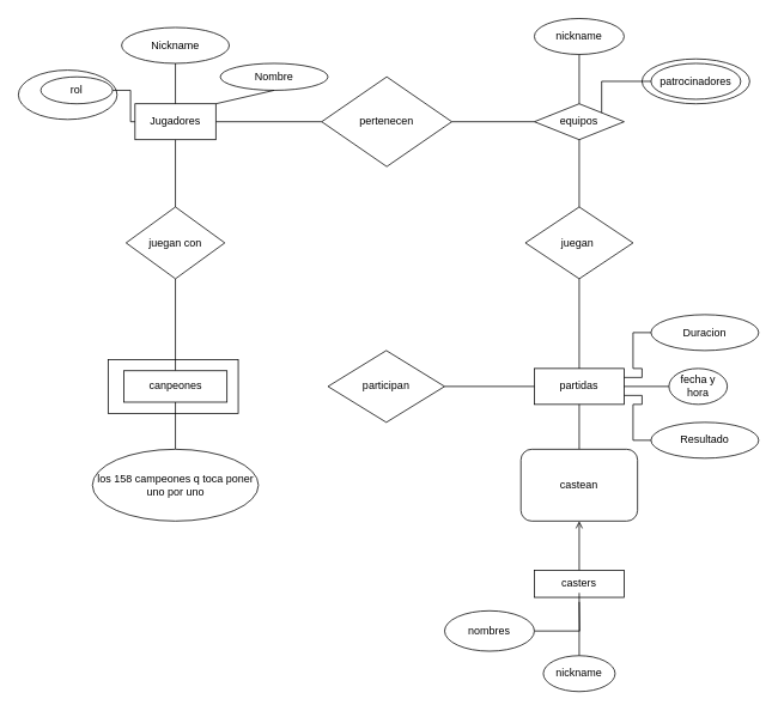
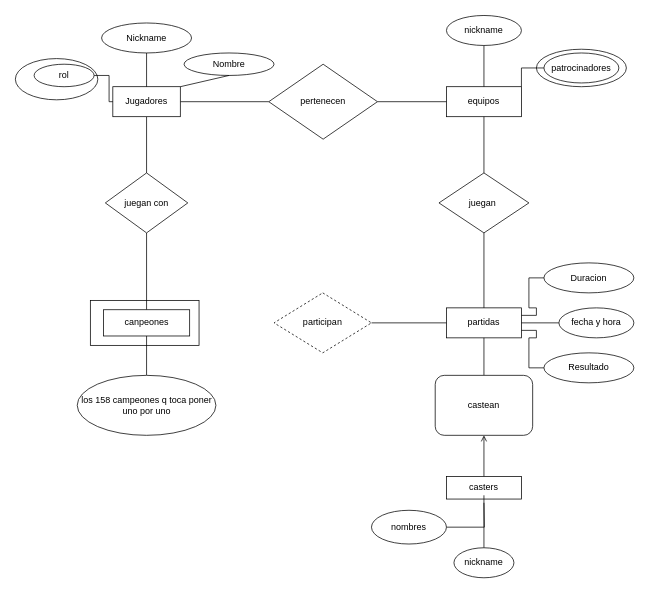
  <mxCell id="0" />
  <mxCell id="1" parent="0" />
  <mxCell id="2" value="" style="ellipse;whiteSpace=wrap;html=1;" vertex="1" parent="1"><mxGeometry x="715" y="65" width="120" height="50" as="geometry" /></mxCell>
  <mxCell id="3" value="" style="ellipse;whiteSpace=wrap;html=1;" vertex="1" parent="1"><mxGeometry x="20" y="77.5" width="110" height="55" as="geometry" /></mxCell>
  <mxCell id="4" value="" style="rounded=0;whiteSpace=wrap;html=1;" vertex="1" parent="1"><mxGeometry x="120" y="400" width="145" height="60" as="geometry" /></mxCell>
  <mxCell id="5" style="edgeStyle=orthogonalEdgeStyle;rounded=0;orthogonalLoop=1;jettySize=auto;html=1;entryX=0;entryY=0.5;entryDx=0;entryDy=0;endArrow=none;endFill=0;" edge="1" parent="1" source="7" target="31"><mxGeometry relative="1" as="geometry" /></mxCell>
  <mxCell id="6" style="edgeStyle=orthogonalEdgeStyle;rounded=0;orthogonalLoop=1;jettySize=auto;html=1;endArrow=none;endFill=0;" edge="1" parent="1" source="7" target="32"><mxGeometry relative="1" as="geometry" /></mxCell>
  <mxCell id="7" value="Jugadores" style="rounded=0;whiteSpace=wrap;html=1;" vertex="1" parent="1"><mxGeometry x="150" y="115" width="90" height="40" as="geometry" /></mxCell>
  <mxCell id="8" value="Nickname" style="ellipse;whiteSpace=wrap;html=1;" vertex="1" parent="1"><mxGeometry x="135" y="30" width="120" height="40" as="geometry" /></mxCell>
  <mxCell id="9" value="" style="endArrow=none;html=1;rounded=0;entryX=0.5;entryY=1;entryDx=0;entryDy=0;exitX=0.5;exitY=0;exitDx=0;exitDy=0;" edge="1" parent="1" source="7" target="8"><mxGeometry width="50" height="50" relative="1" as="geometry"><mxPoint x="195" y="100" as="sourcePoint" /><mxPoint x="235" y="130" as="targetPoint" /></mxGeometry></mxCell>
  <mxCell id="10" value="Nombre" style="ellipse;whiteSpace=wrap;html=1;" vertex="1" parent="1"><mxGeometry x="245" y="70" width="120" height="30" as="geometry" /></mxCell>
  <mxCell id="11" value="" style="endArrow=none;html=1;rounded=0;entryX=0.5;entryY=1;entryDx=0;entryDy=0;exitX=1;exitY=0;exitDx=0;exitDy=0;" edge="1" parent="1" source="7" target="10"><mxGeometry width="50" height="50" relative="1" as="geometry"><mxPoint x="185" y="180" as="sourcePoint" /><mxPoint x="235" y="130" as="targetPoint" /></mxGeometry></mxCell>
  <mxCell id="12" value="partidas" style="rounded=0;whiteSpace=wrap;html=1;" vertex="1" parent="1"><mxGeometry x="595" y="410" width="100" height="40" as="geometry" /></mxCell>
  <mxCell id="13" style="edgeStyle=orthogonalEdgeStyle;rounded=0;orthogonalLoop=1;jettySize=auto;html=1;endArrow=none;endFill=0;" edge="1" parent="1" source="14" target="12"><mxGeometry relative="1" as="geometry" /></mxCell>
- <mxCell id="14" value="fecha y hora" style="ellipse;whiteSpace=wrap;html=1;" vertex="1" parent="1"><mxGeometry x="745" y="410" width="65" height="40" as="geometry" /></mxCell>
- <mxCell id="15" value="equipos" style="rhombus;whiteSpace=wrap;html=1;" vertex="1" parent="1"><mxGeometry x="595" y="115" width="100" height="40" as="geometry" /></mxCell>
+ <mxCell id="14" value="fecha y hora" style="ellipse;whiteSpace=wrap;html=1;" vertex="1" parent="1"><mxGeometry x="745" y="410" width="100" height="40" as="geometry" /></mxCell>
+ <mxCell id="15" value="equipos" style="rounded=0;whiteSpace=wrap;html=1;" vertex="1" parent="1"><mxGeometry x="595" y="115" width="100" height="40" as="geometry" /></mxCell>
  <mxCell id="16" style="edgeStyle=orthogonalEdgeStyle;rounded=0;orthogonalLoop=1;jettySize=auto;html=1;endArrow=none;endFill=0;" edge="1" parent="1" source="17" target="15"><mxGeometry relative="1" as="geometry" /></mxCell>
  <mxCell id="17" value="nickname" style="ellipse;whiteSpace=wrap;html=1;" vertex="1" parent="1"><mxGeometry x="595" y="20" width="100" height="40" as="geometry" /></mxCell>
  <mxCell id="18" style="edgeStyle=orthogonalEdgeStyle;rounded=0;orthogonalLoop=1;jettySize=auto;html=1;endArrow=none;endFill=0;entryX=1;entryY=0;entryDx=0;entryDy=0;" edge="1" parent="1" source="19" target="15"><mxGeometry relative="1" as="geometry"><mxPoint x="705" y="150" as="targetPoint" /></mxGeometry></mxCell>
  <mxCell id="19" value="patrocinadores" style="ellipse;whiteSpace=wrap;html=1;" vertex="1" parent="1"><mxGeometry x="725" y="70" width="100" height="40" as="geometry" /></mxCell>
  <mxCell id="20" style="edgeStyle=orthogonalEdgeStyle;rounded=0;orthogonalLoop=1;jettySize=auto;html=1;endArrow=open;endFill=0;" edge="1" parent="1" source="21" target="39"><mxGeometry relative="1" as="geometry" /></mxCell>
  <mxCell id="21" value="casters" style="rounded=0;whiteSpace=wrap;html=1;" vertex="1" parent="1"><mxGeometry x="595" y="635" width="100" height="30" as="geometry" /></mxCell>
  <mxCell id="22" style="edgeStyle=orthogonalEdgeStyle;rounded=0;orthogonalLoop=1;jettySize=auto;html=1;endArrow=none;endFill=0;" edge="1" parent="1" source="23"><mxGeometry relative="1" as="geometry"><mxPoint x="645" y="670" as="targetPoint" /></mxGeometry></mxCell>
  <mxCell id="23" value="nombres" style="ellipse;whiteSpace=wrap;html=1;" vertex="1" parent="1"><mxGeometry x="495" y="680" width="100" height="45" as="geometry" /></mxCell>
  <mxCell id="24" style="edgeStyle=orthogonalEdgeStyle;rounded=0;orthogonalLoop=1;jettySize=auto;html=1;endArrow=none;endFill=0;" edge="1" parent="1" source="25"><mxGeometry relative="1" as="geometry"><mxPoint x="645" y="660" as="targetPoint" /></mxGeometry></mxCell>
  <mxCell id="25" value="nickname" style="ellipse;whiteSpace=wrap;html=1;" vertex="1" parent="1"><mxGeometry x="605" y="730" width="80" height="40" as="geometry" /></mxCell>
  <mxCell id="26" style="edgeStyle=orthogonalEdgeStyle;rounded=0;orthogonalLoop=1;jettySize=auto;html=1;endArrow=none;endFill=0;" edge="1" parent="1" source="27" target="7"><mxGeometry relative="1" as="geometry" /></mxCell>
  <mxCell id="27" value="rol" style="ellipse;whiteSpace=wrap;html=1;" vertex="1" parent="1"><mxGeometry x="45" y="85" width="80" height="30" as="geometry" /></mxCell>
  <mxCell id="28" style="edgeStyle=orthogonalEdgeStyle;rounded=0;orthogonalLoop=1;jettySize=auto;html=1;entryX=0.5;entryY=1;entryDx=0;entryDy=0;endArrow=none;endFill=0;" edge="1" parent="1" source="29" target="32"><mxGeometry relative="1" as="geometry" /></mxCell>
  <mxCell id="29" value="canpeones" style="rounded=0;whiteSpace=wrap;html=1;" vertex="1" parent="1"><mxGeometry x="137.5" y="412.5" width="115" height="35" as="geometry" /></mxCell>
  <mxCell id="30" style="edgeStyle=orthogonalEdgeStyle;rounded=0;orthogonalLoop=1;jettySize=auto;html=1;entryX=0;entryY=0.5;entryDx=0;entryDy=0;endArrow=none;endFill=0;" edge="1" parent="1" source="31" target="15"><mxGeometry relative="1" as="geometry" /></mxCell>
  <mxCell id="31" value="pertenecen" style="rhombus;whiteSpace=wrap;html=1;" vertex="1" parent="1"><mxGeometry x="358" y="85" width="145" height="100" as="geometry" /></mxCell>
  <mxCell id="32" value="juegan con" style="rhombus;whiteSpace=wrap;html=1;" vertex="1" parent="1"><mxGeometry x="140" y="230" width="110" height="80" as="geometry" /></mxCell>
  <mxCell id="33" style="edgeStyle=orthogonalEdgeStyle;rounded=0;orthogonalLoop=1;jettySize=auto;html=1;entryX=0.5;entryY=1;entryDx=0;entryDy=0;endArrow=none;endFill=0;" edge="1" parent="1" source="35" target="15"><mxGeometry relative="1" as="geometry" /></mxCell>
  <mxCell id="34" style="edgeStyle=orthogonalEdgeStyle;rounded=0;orthogonalLoop=1;jettySize=auto;html=1;entryX=0.5;entryY=0;entryDx=0;entryDy=0;endArrow=none;endFill=0;" edge="1" parent="1" source="35" target="12"><mxGeometry relative="1" as="geometry" /></mxCell>
  <mxCell id="35" value="juegan&amp;nbsp;" style="rhombus;whiteSpace=wrap;html=1;" vertex="1" parent="1"><mxGeometry x="585" y="230" width="120" height="80" as="geometry" /></mxCell>
  <mxCell id="36" style="edgeStyle=orthogonalEdgeStyle;rounded=0;orthogonalLoop=1;jettySize=auto;html=1;entryX=0;entryY=0.5;entryDx=0;entryDy=0;endArrow=none;endFill=0;" edge="1" parent="1" source="37" target="12"><mxGeometry relative="1" as="geometry" /></mxCell>
- <mxCell id="37" value="participan" style="rhombus;whiteSpace=wrap;html=1;" vertex="1" parent="1"><mxGeometry x="365" y="390" width="130" height="80" as="geometry" /></mxCell>
+ <mxCell id="37" value="participan" style="rhombus;whiteSpace=wrap;html=1;dashed=1;" vertex="1" parent="1"><mxGeometry x="365" y="390" width="130" height="80" as="geometry" /></mxCell>
  <mxCell id="38" style="edgeStyle=orthogonalEdgeStyle;rounded=0;orthogonalLoop=1;jettySize=auto;html=1;entryX=0.5;entryY=1;entryDx=0;entryDy=0;endArrow=none;endFill=0;" edge="1" parent="1" source="39" target="12"><mxGeometry relative="1" as="geometry" /></mxCell>
  <mxCell id="39" value="castean" style="whiteSpace=wrap;html=1;rounded=1;" vertex="1" parent="1"><mxGeometry x="580" y="500" width="130" height="80" as="geometry" /></mxCell>
  <mxCell id="40" style="edgeStyle=orthogonalEdgeStyle;rounded=0;orthogonalLoop=1;jettySize=auto;html=1;endArrow=none;endFill=0;" edge="1" parent="1" source="41" target="29"><mxGeometry relative="1" as="geometry" /></mxCell>
  <mxCell id="41" value="los 158 campeones q toca poner uno por uno" style="ellipse;whiteSpace=wrap;html=1;" vertex="1" parent="1"><mxGeometry x="102.5" y="500" width="185" height="80" as="geometry" /></mxCell>
  <mxCell id="42" style="edgeStyle=orthogonalEdgeStyle;rounded=0;orthogonalLoop=1;jettySize=auto;html=1;entryX=1;entryY=0.25;entryDx=0;entryDy=0;endArrow=none;endFill=0;" edge="1" parent="1" source="43" target="12"><mxGeometry relative="1" as="geometry" /></mxCell>
  <mxCell id="43" value="Duracion" style="ellipse;whiteSpace=wrap;html=1;" vertex="1" parent="1"><mxGeometry x="725" y="350" width="120" height="40" as="geometry" /></mxCell>
  <mxCell id="44" style="edgeStyle=orthogonalEdgeStyle;rounded=0;orthogonalLoop=1;jettySize=auto;html=1;entryX=1;entryY=0.75;entryDx=0;entryDy=0;endArrow=none;endFill=0;" edge="1" parent="1" source="45" target="12"><mxGeometry relative="1" as="geometry" /></mxCell>
  <mxCell id="45" value="Resultado" style="ellipse;whiteSpace=wrap;html=1;" vertex="1" parent="1"><mxGeometry x="725" y="470" width="120" height="40" as="geometry" /></mxCell>
